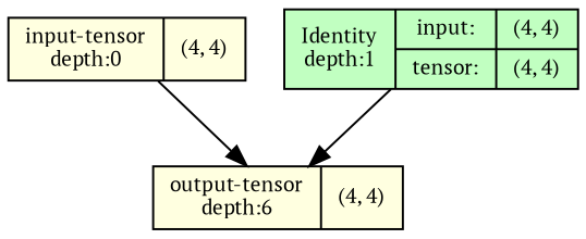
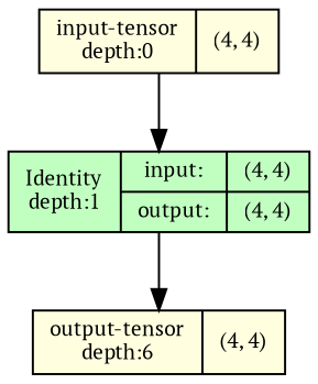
  strict digraph {
    fontname="PT Serif"
    ordering=in
    node [align=left fillcolor=lightyellow fontname="PT Serif" fontsize=10 ranksep=0.1 shape=record style=filled]
    edge [fontname="PT Serif" fontsize=10]
    n1 [height=0.2 label="input-tensor&#92;ndepth:0|(4, 4)"]
-   n2 [fillcolor=darkseagreen1 height=0.2 label="Identity&#92;ndepth:1|{input:|tensor:}|{(4, 4)|(4, 4)}"]
+   n2 [fillcolor=darkseagreen1 height=0.2 label="Identity&#92;ndepth:1|{input:|output:}|{(4, 4)|(4, 4)}"]
    n3 [height=0.2 label="output-tensor&#92;ndepth:6|(4, 4)"]
-   n1 -> n3
+   n1 -> n2
    n2 -> n3
  }
